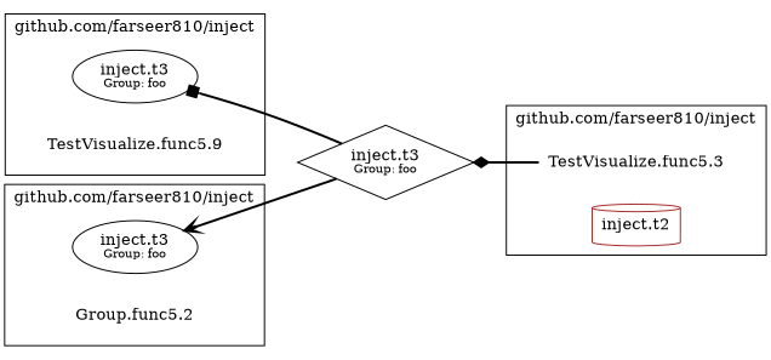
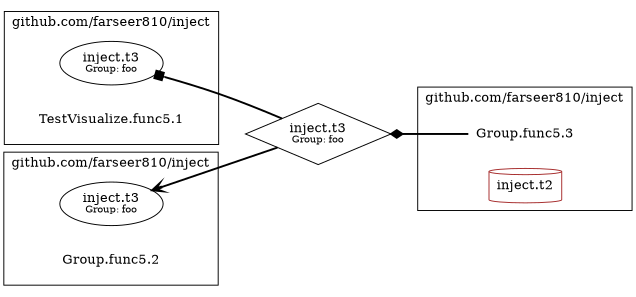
  digraph {
    compound=true
    rankdir=RL
    node [shape=plaintext]
    edge [style=bold]
    n1 [label=<inject.t3<BR /><FONT POINT-SIZE="10">Group: foo</FONT>> shape=""]
-   n2 [color=black label="TestVisualize.func5.9"]
+   n2 [color=black label="TestVisualize.func5.1"]
    n3 [label=<inject.t3<BR /><FONT POINT-SIZE="10">Group: foo</FONT>> shape=""]
    n4 [color=brown label="Group.func5.2"]
-   n5 [color=red label="TestVisualize.func5.3"]
+   n5 [color=red label="Group.func5.3"]
    n6 [color=brown label="inject.t2" shape=cylinder]
    n7 [label=<inject.t3<BR /><FONT POINT-SIZE="10">Group: foo</FONT>> shape=diamond]
    subgraph cluster_1 {
      label="github.com/farseer810/inject"
      n1
      n2
    }
    subgraph cluster_2 {
      label="github.com/farseer810/inject"
      n3
      n4
    }
    subgraph cluster_3 {
      label="github.com/farseer810/inject"
      n5
      n6
    }
    n5 -> n7 [arrowhead=diamond]
    n7 -> n1 [arrowhead=box]
    n7 -> n3 [arrowhead=vee]
  }
